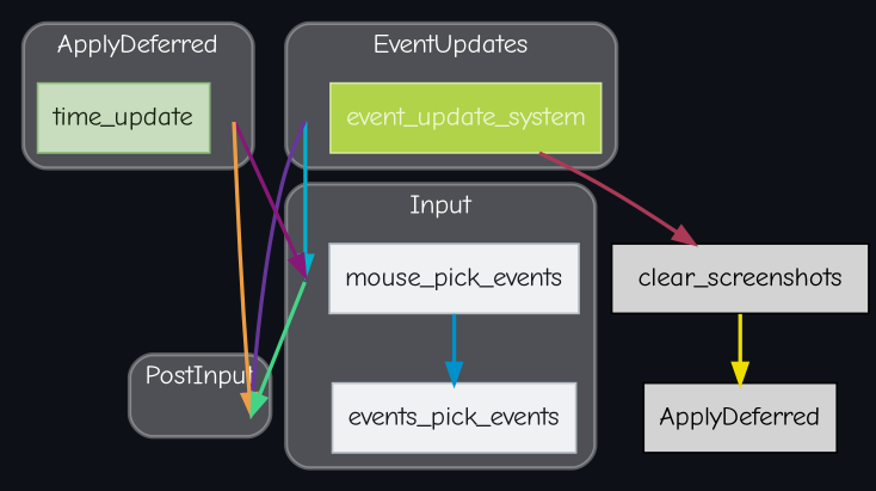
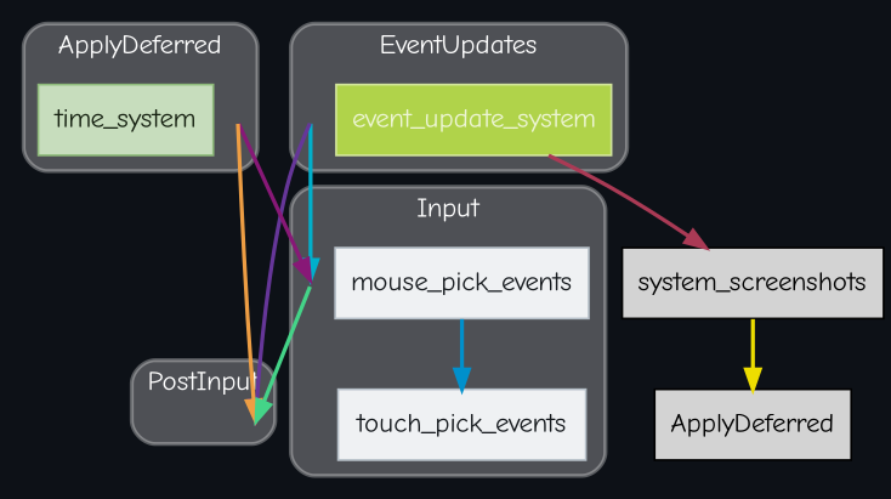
  digraph {
    bgcolor="#0d1117"
    compound=true
    fontname="Comic Neue"
    nodesep=0.15
    rankdir=TB
    splines=spline
    node [fontname="Comic Neue" shape=box style=filled]
    edge [fontname="Comic Neue" penwidth=2]
    "set_marker_node_Set(1)" [shape=point style=invis]
    n2 [color="#d3e69c" fillcolor="#b0d34a" fontcolor="#edf5d5" label=event_update_system penwidth=1]
    "set_marker_node_Set(3)" [shape=point style=invis]
-   n4 [color="#8dba79" fillcolor="#c7ddbd" fontcolor="#162111" label=time_update penwidth=1]
+   n4 [color="#8dba79" fillcolor="#c7ddbd" fontcolor="#162111" label=time_system penwidth=1]
    "set_marker_node_Set(7)" [shape=point style=invis]
    n6 [color="#b4bec7" fillcolor="#eff1f3" fontcolor="#15191d" label=mouse_pick_events penwidth=1]
-   n7 [color="#b4bec7" fillcolor="#eff1f3" fontcolor="#15191d" label=events_pick_events penwidth=1]
+   n7 [color="#b4bec7" fillcolor="#eff1f3" fontcolor="#15191d" label=touch_pick_events penwidth=1]
    "set_marker_node_Set(9)" [shape=point style=invis]
-   n9 [label=clear_screenshots]
+   n9 [label=system_screenshots]
    ApplyDeferred
    subgraph cluster_1 {
      color="#ffffff50"
      fillcolor="#ffffff44"
      fontcolor="#ffffff"
      label=EventUpdates
      penwidth=2
      style="rounded,filled"
      "set_marker_node_Set(1)"
      n2
    }
    subgraph cluster_2 {
      color="#ffffff50"
      fillcolor="#ffffff44"
      fontcolor="#ffffff"
      label=ApplyDeferred
      penwidth=2
      style="rounded,filled"
      "set_marker_node_Set(3)"
      n4
    }
    subgraph cluster_3 {
      color="#ffffff50"
      fillcolor="#ffffff44"
      fontcolor="#ffffff"
      label=Input
      penwidth=2
      style="rounded,filled"
      "set_marker_node_Set(7)"
      n6
      n7
    }
    subgraph cluster_4 {
      color="#ffffff50"
      fillcolor="#ffffff44"
      fontcolor="#ffffff"
      label=PostInput
      penwidth=2
      style="rounded,filled"
      "set_marker_node_Set(9)"
    }
    "set_marker_node_Set(1)" -> "set_marker_node_Set(7)" [color="#00b0cc"]
    "set_marker_node_Set(1)" -> "set_marker_node_Set(9)" [color="#663699"]
    n2 -> n9 [color="#aa3a55"]
    "set_marker_node_Set(3)" -> "set_marker_node_Set(7)" [color="#881877"]
    "set_marker_node_Set(3)" -> "set_marker_node_Set(9)" [color="#ee9e44"]
    "set_marker_node_Set(7)" -> "set_marker_node_Set(9)" [color="#44d488"]
    n6 -> n7 [color="#0090cc"]
    n9 -> ApplyDeferred [color="#eede00"]
  }
